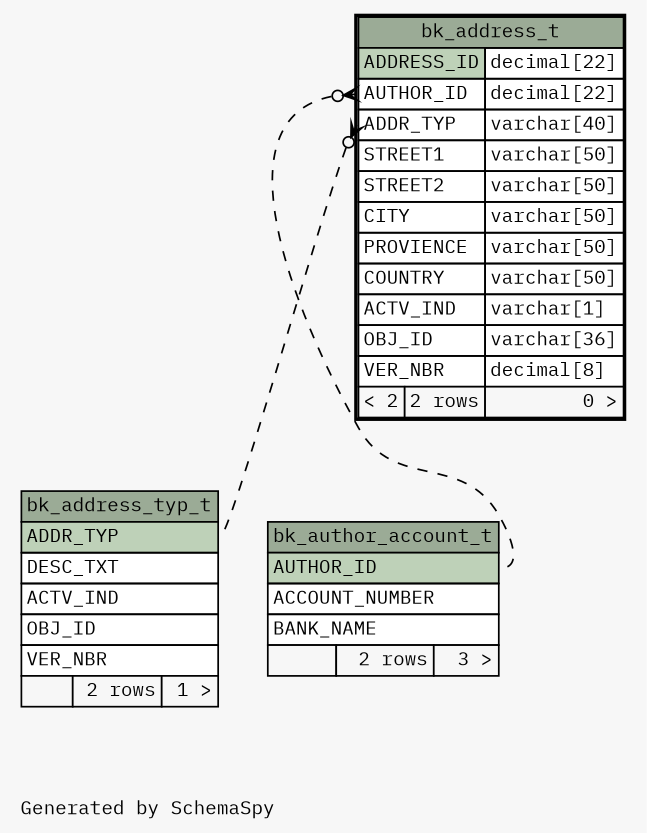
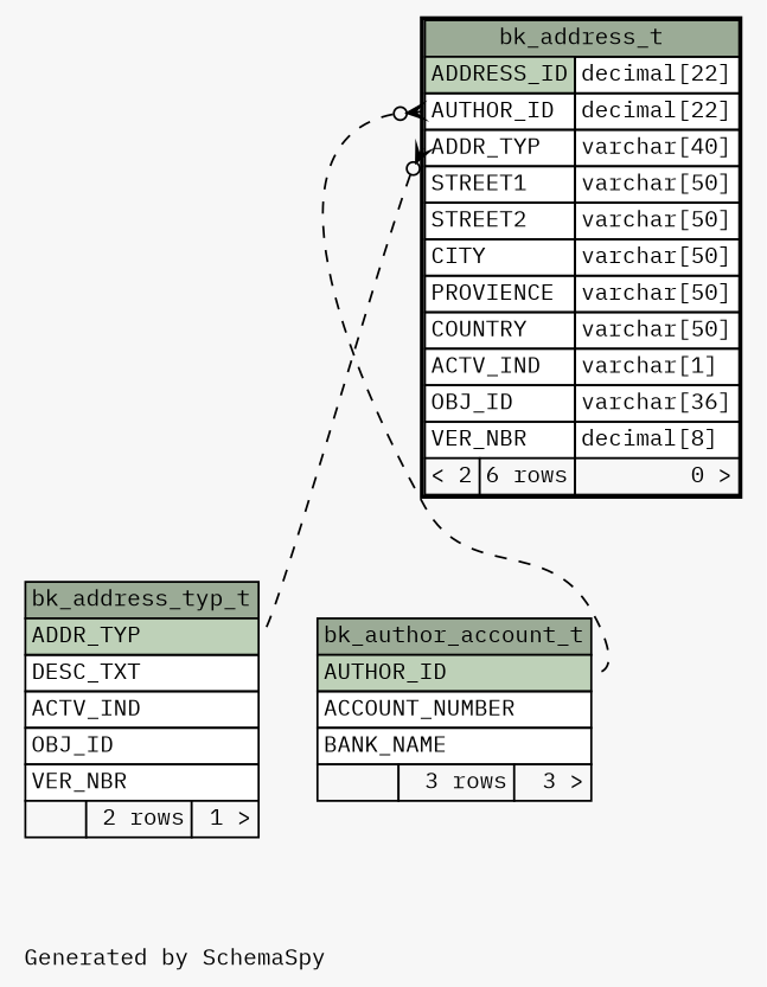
  digraph {
    bgcolor="#f7f7f7"
    fontname="IBM Plex Mono"
    fontsize=11
    label="\nGenerated by SchemaSpy"
    labeljust=l
    nodesep=0.18
    rankdir=TB
    ranksep=0.46
    node [fontname="IBM Plex Mono" fontsize=11 shape=plaintext]
    edge [arrowhead=none arrowsize=0.8 arrowtail=crowodot dir=back fontname="IBM Plex Mono" style=dashed]
-   n1 [label=<     <TABLE BORDER="2" CELLBORDER="1" CELLSPACING="0" BGCOLOR="#ffffff">       <TR><TD COLSPAN="3" BGCOLOR="#9bab96" ALIGN="CENTER">bk_address_t</TD></TR>       <TR><TD PORT="ADDRESS_ID" COLSPAN="2" BGCOLOR="#bed1b8" ALIGN="LEFT">ADDRESS_ID</TD><TD PORT="ADDRESS_ID.type" ALIGN="LEFT">decimal[22]</TD></TR>       <TR><TD PORT="AUTHOR_ID" COLSPAN="2" ALIGN="LEFT">AUTHOR_ID</TD><TD PORT="AUTHOR_ID.type" ALIGN="LEFT">decimal[22]</TD></TR>       <TR><TD PORT="ADDR_TYP" COLSPAN="2" ALIGN="LEFT">ADDR_TYP</TD><TD PORT="ADDR_TYP.type" ALIGN="LEFT">varchar[40]</TD></TR>       <TR><TD PORT="STREET1" COLSPAN="2" ALIGN="LEFT">STREET1</TD><TD PORT="STREET1.type" ALIGN="LEFT">varchar[50]</TD></TR>       <TR><TD PORT="STREET2" COLSPAN="2" ALIGN="LEFT">STREET2</TD><TD PORT="STREET2.type" ALIGN="LEFT">varchar[50]</TD></TR>       <TR><TD PORT="CITY" COLSPAN="2" ALIGN="LEFT">CITY</TD><TD PORT="CITY.type" ALIGN="LEFT">varchar[50]</TD></TR>       <TR><TD PORT="PROVIENCE" COLSPAN="2" ALIGN="LEFT">PROVIENCE</TD><TD PORT="PROVIENCE.type" ALIGN="LEFT">varchar[50]</TD></TR>       <TR><TD PORT="COUNTRY" COLSPAN="2" ALIGN="LEFT">COUNTRY</TD><TD PORT="COUNTRY.type" ALIGN="LEFT">varchar[50]</TD></TR>       <TR><TD PORT="ACTV_IND" COLSPAN="2" ALIGN="LEFT">ACTV_IND</TD><TD PORT="ACTV_IND.type" ALIGN="LEFT">varchar[1]</TD></TR>       <TR><TD PORT="OBJ_ID" COLSPAN="2" ALIGN="LEFT">OBJ_ID</TD><TD PORT="OBJ_ID.type" ALIGN="LEFT">varchar[36]</TD></TR>       <TR><TD PORT="VER_NBR" COLSPAN="2" ALIGN="LEFT">VER_NBR</TD><TD PORT="VER_NBR.type" ALIGN="LEFT">decimal[8]</TD></TR>       <TR><TD ALIGN="LEFT" BGCOLOR="#f7f7f7">&lt; 2</TD><TD ALIGN="RIGHT" BGCOLOR="#f7f7f7">2 rows</TD><TD ALIGN="RIGHT" BGCOLOR="#f7f7f7">0 &gt;</TD></TR>     </TABLE>>]
+   n1 [label=<     <TABLE BORDER="2" CELLBORDER="1" CELLSPACING="0" BGCOLOR="#ffffff">       <TR><TD COLSPAN="3" BGCOLOR="#9bab96" ALIGN="CENTER">bk_address_t</TD></TR>       <TR><TD PORT="ADDRESS_ID" COLSPAN="2" BGCOLOR="#bed1b8" ALIGN="LEFT">ADDRESS_ID</TD><TD PORT="ADDRESS_ID.type" ALIGN="LEFT">decimal[22]</TD></TR>       <TR><TD PORT="AUTHOR_ID" COLSPAN="2" ALIGN="LEFT">AUTHOR_ID</TD><TD PORT="AUTHOR_ID.type" ALIGN="LEFT">decimal[22]</TD></TR>       <TR><TD PORT="ADDR_TYP" COLSPAN="2" ALIGN="LEFT">ADDR_TYP</TD><TD PORT="ADDR_TYP.type" ALIGN="LEFT">varchar[40]</TD></TR>       <TR><TD PORT="STREET1" COLSPAN="2" ALIGN="LEFT">STREET1</TD><TD PORT="STREET1.type" ALIGN="LEFT">varchar[50]</TD></TR>       <TR><TD PORT="STREET2" COLSPAN="2" ALIGN="LEFT">STREET2</TD><TD PORT="STREET2.type" ALIGN="LEFT">varchar[50]</TD></TR>       <TR><TD PORT="CITY" COLSPAN="2" ALIGN="LEFT">CITY</TD><TD PORT="CITY.type" ALIGN="LEFT">varchar[50]</TD></TR>       <TR><TD PORT="PROVIENCE" COLSPAN="2" ALIGN="LEFT">PROVIENCE</TD><TD PORT="PROVIENCE.type" ALIGN="LEFT">varchar[50]</TD></TR>       <TR><TD PORT="COUNTRY" COLSPAN="2" ALIGN="LEFT">COUNTRY</TD><TD PORT="COUNTRY.type" ALIGN="LEFT">varchar[50]</TD></TR>       <TR><TD PORT="ACTV_IND" COLSPAN="2" ALIGN="LEFT">ACTV_IND</TD><TD PORT="ACTV_IND.type" ALIGN="LEFT">varchar[1]</TD></TR>       <TR><TD PORT="OBJ_ID" COLSPAN="2" ALIGN="LEFT">OBJ_ID</TD><TD PORT="OBJ_ID.type" ALIGN="LEFT">varchar[36]</TD></TR>       <TR><TD PORT="VER_NBR" COLSPAN="2" ALIGN="LEFT">VER_NBR</TD><TD PORT="VER_NBR.type" ALIGN="LEFT">decimal[8]</TD></TR>       <TR><TD ALIGN="LEFT" BGCOLOR="#f7f7f7">&lt; 2</TD><TD ALIGN="RIGHT" BGCOLOR="#f7f7f7">6 rows</TD><TD ALIGN="RIGHT" BGCOLOR="#f7f7f7">0 &gt;</TD></TR>     </TABLE>>]
    n2 [label=<     <TABLE BORDER="0" CELLBORDER="1" CELLSPACING="0" BGCOLOR="#ffffff">       <TR><TD COLSPAN="3" BGCOLOR="#9bab96" ALIGN="CENTER">bk_address_typ_t</TD></TR>       <TR><TD PORT="ADDR_TYP" COLSPAN="3" BGCOLOR="#bed1b8" ALIGN="LEFT">ADDR_TYP</TD></TR>       <TR><TD PORT="DESC_TXT" COLSPAN="3" ALIGN="LEFT">DESC_TXT</TD></TR>       <TR><TD PORT="ACTV_IND" COLSPAN="3" ALIGN="LEFT">ACTV_IND</TD></TR>       <TR><TD PORT="OBJ_ID" COLSPAN="3" ALIGN="LEFT">OBJ_ID</TD></TR>       <TR><TD PORT="VER_NBR" COLSPAN="3" ALIGN="LEFT">VER_NBR</TD></TR>       <TR><TD ALIGN="LEFT" BGCOLOR="#f7f7f7">  </TD><TD ALIGN="RIGHT" BGCOLOR="#f7f7f7">2 rows</TD><TD ALIGN="RIGHT" BGCOLOR="#f7f7f7">1 &gt;</TD></TR>     </TABLE>>]
-   n3 [label=<     <TABLE BORDER="0" CELLBORDER="1" CELLSPACING="0" BGCOLOR="#ffffff">       <TR><TD COLSPAN="3" BGCOLOR="#9bab96" ALIGN="CENTER">bk_author_account_t</TD></TR>       <TR><TD PORT="AUTHOR_ID" COLSPAN="3" BGCOLOR="#bed1b8" ALIGN="LEFT">AUTHOR_ID</TD></TR>       <TR><TD PORT="ACCOUNT_NUMBER" COLSPAN="3" ALIGN="LEFT">ACCOUNT_NUMBER</TD></TR>       <TR><TD PORT="BANK_NAME" COLSPAN="3" ALIGN="LEFT">BANK_NAME</TD></TR>       <TR><TD ALIGN="LEFT" BGCOLOR="#f7f7f7">  </TD><TD ALIGN="RIGHT" BGCOLOR="#f7f7f7">2 rows</TD><TD ALIGN="RIGHT" BGCOLOR="#f7f7f7">3 &gt;</TD></TR>     </TABLE>>]
+   n3 [label=<     <TABLE BORDER="0" CELLBORDER="1" CELLSPACING="0" BGCOLOR="#ffffff">       <TR><TD COLSPAN="3" BGCOLOR="#9bab96" ALIGN="CENTER">bk_author_account_t</TD></TR>       <TR><TD PORT="AUTHOR_ID" COLSPAN="3" BGCOLOR="#bed1b8" ALIGN="LEFT">AUTHOR_ID</TD></TR>       <TR><TD PORT="ACCOUNT_NUMBER" COLSPAN="3" ALIGN="LEFT">ACCOUNT_NUMBER</TD></TR>       <TR><TD PORT="BANK_NAME" COLSPAN="3" ALIGN="LEFT">BANK_NAME</TD></TR>       <TR><TD ALIGN="LEFT" BGCOLOR="#f7f7f7">  </TD><TD ALIGN="RIGHT" BGCOLOR="#f7f7f7">3 rows</TD><TD ALIGN="RIGHT" BGCOLOR="#f7f7f7">3 &gt;</TD></TR>     </TABLE>>]
    n1 -> n2 [headport="ADDR_TYP:e" tailport="ADDR_TYP:w"]
    n1 -> n3 [headport="AUTHOR_ID:e" tailport="AUTHOR_ID:w"]
  }
